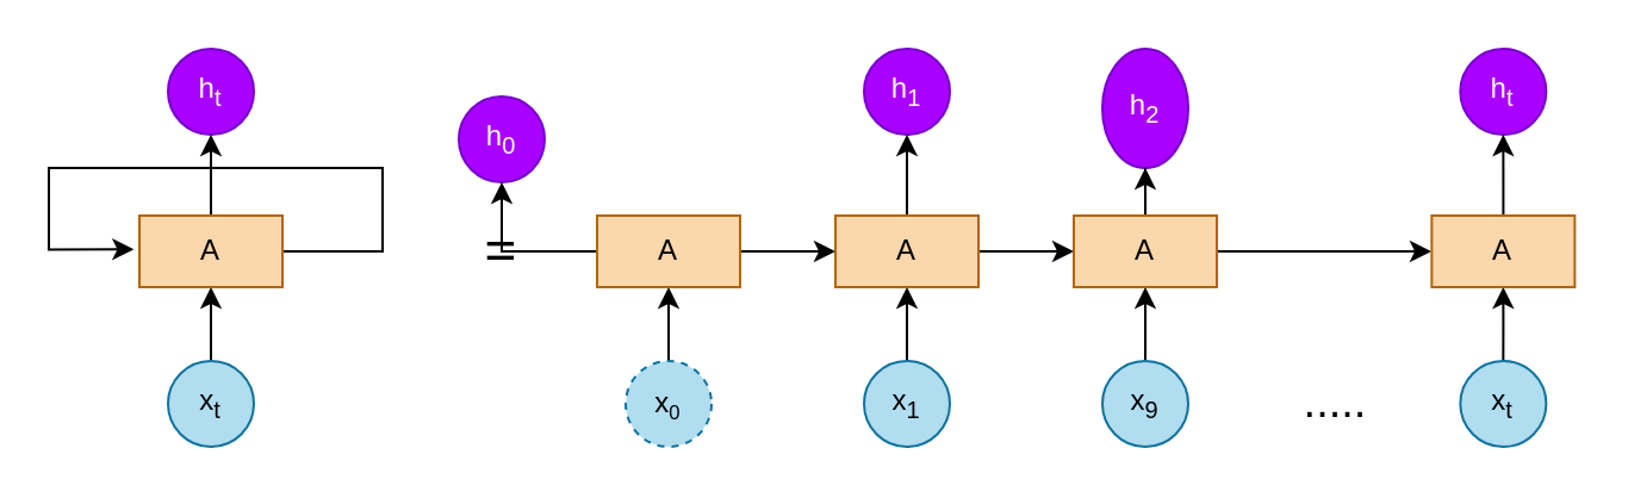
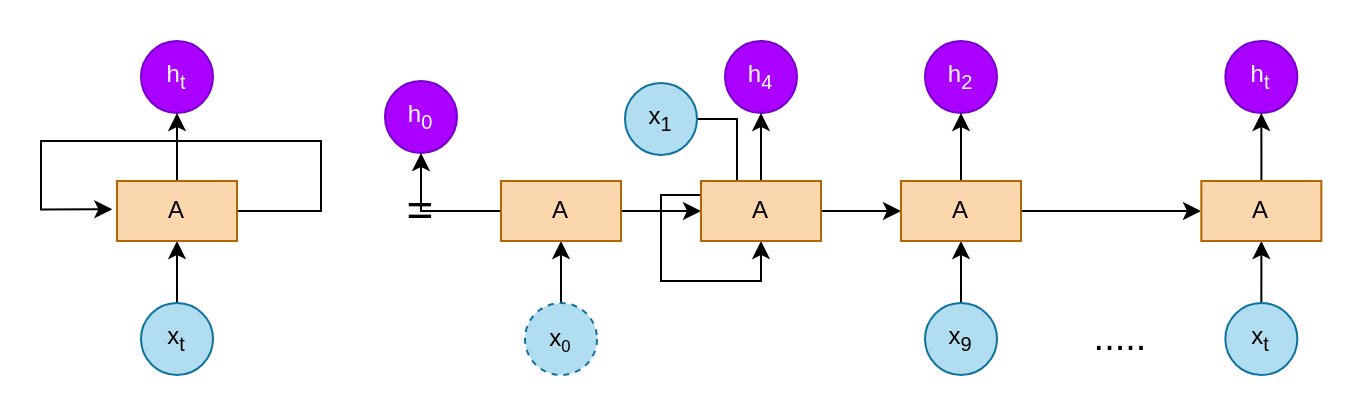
  <mxCell id="0" />
  <mxCell id="1" parent="0" />
  <mxCell id="2" value="" style="edgeStyle=orthogonalEdgeStyle;rounded=0;orthogonalLoop=1;jettySize=auto;html=1;entryX=0.5;entryY=1;entryDx=0;entryDy=0;" edge="1" parent="1" source="3" target="7"><mxGeometry relative="1" as="geometry"><mxPoint x="88" y="71" as="targetPoint" /></mxGeometry></mxCell>
  <mxCell id="3" value="x&lt;sub&gt;t&lt;/sub&gt;" style="ellipse;whiteSpace=wrap;html=1;aspect=fixed;fillColor=#b1ddf0;strokeColor=#10739e;" vertex="1" parent="1"><mxGeometry x="70" y="151" width="36" height="36" as="geometry" /></mxCell>
  <mxCell id="4" value="h&lt;sub&gt;t&lt;/sub&gt;" style="ellipse;whiteSpace=wrap;html=1;aspect=fixed;fillColor=#aa00ff;strokeColor=#7700CC;fontColor=#ffffff;" vertex="1" parent="1"><mxGeometry x="70" y="20" width="36" height="36" as="geometry" /></mxCell>
  <mxCell id="5" value="" style="edgeStyle=orthogonalEdgeStyle;rounded=0;orthogonalLoop=1;jettySize=auto;html=1;entryX=0.5;entryY=1;entryDx=0;entryDy=0;" edge="1" parent="1" source="7" target="4"><mxGeometry relative="1" as="geometry"><mxPoint x="88" y="60" as="targetPoint" /></mxGeometry></mxCell>
  <mxCell id="6" value="" style="edgeStyle=orthogonalEdgeStyle;rounded=0;orthogonalLoop=1;jettySize=auto;html=1;entryX=-0.039;entryY=0.472;entryDx=0;entryDy=0;entryPerimeter=0;" edge="1" parent="1" source="7" target="7"><mxGeometry relative="1" as="geometry"><mxPoint x="-30" y="105" as="targetPoint" /><Array as="points"><mxPoint x="160" y="105" /><mxPoint x="160" y="70" /><mxPoint x="20" y="70" /><mxPoint x="20" y="104" /></Array></mxGeometry></mxCell>
  <mxCell id="7" value="A" style="rounded=0;whiteSpace=wrap;html=1;fillColor=#fad7ac;strokeColor=#b46504;" vertex="1" parent="1"><mxGeometry x="58" y="90" width="60" height="30" as="geometry" /></mxCell>
  <mxCell id="8" value="" style="edgeStyle=orthogonalEdgeStyle;rounded=0;orthogonalLoop=1;jettySize=auto;html=1;entryX=0.5;entryY=1;entryDx=0;entryDy=0;" edge="1" parent="1" source="9" target="13"><mxGeometry relative="1" as="geometry"><mxPoint x="280" y="71" as="targetPoint" /></mxGeometry></mxCell>
  <mxCell id="9" value="x&lt;span style=&quot;font-size: 10px&quot;&gt;&lt;sub&gt;0&lt;/sub&gt;&lt;/span&gt;" style="ellipse;whiteSpace=wrap;html=1;aspect=fixed;fillColor=#b1ddf0;strokeColor=#10739e;dashed=1;" vertex="1" parent="1"><mxGeometry x="262" y="151" width="36" height="36" as="geometry" /></mxCell>
  <mxCell id="10" value="h&lt;sub&gt;0&lt;/sub&gt;" style="ellipse;whiteSpace=wrap;html=1;aspect=fixed;fillColor=#aa00ff;strokeColor=#7700CC;fontColor=#ffffff;" vertex="1" parent="1"><mxGeometry x="192" y="40" width="36" height="36" as="geometry" /></mxCell>
  <mxCell id="11" value="" style="edgeStyle=orthogonalEdgeStyle;rounded=0;orthogonalLoop=1;jettySize=auto;html=1;entryX=0.5;entryY=1;entryDx=0;entryDy=0;" edge="1" parent="1" source="13" target="10"><mxGeometry relative="1" as="geometry"><mxPoint x="280" y="60" as="targetPoint" /></mxGeometry></mxCell>
  <mxCell id="12" value="" style="edgeStyle=orthogonalEdgeStyle;rounded=0;orthogonalLoop=1;jettySize=auto;html=1;" edge="1" parent="1" source="13" target="19"><mxGeometry relative="1" as="geometry" /></mxCell>
  <mxCell id="13" value="A" style="rounded=0;whiteSpace=wrap;html=1;fillColor=#fad7ac;strokeColor=#b46504;" vertex="1" parent="1"><mxGeometry x="250" y="90" width="60" height="30" as="geometry" /></mxCell>
  <mxCell id="14" value="" style="edgeStyle=orthogonalEdgeStyle;rounded=0;orthogonalLoop=1;jettySize=auto;html=1;entryX=0.5;entryY=1;entryDx=0;entryDy=0;" edge="1" parent="1" source="15" target="19"><mxGeometry relative="1" as="geometry"><mxPoint x="380" y="71" as="targetPoint" /></mxGeometry></mxCell>
- <mxCell id="15" value="x&lt;sub&gt;1&lt;/sub&gt;" style="ellipse;whiteSpace=wrap;html=1;aspect=fixed;fillColor=#b1ddf0;strokeColor=#10739e;" vertex="1" parent="1"><mxGeometry x="362" y="151" width="36" height="36" as="geometry" /></mxCell>
- <mxCell id="16" value="h&lt;sub&gt;1&lt;/sub&gt;" style="ellipse;whiteSpace=wrap;html=1;aspect=fixed;fillColor=#aa00ff;strokeColor=#7700CC;fontColor=#ffffff;" vertex="1" parent="1"><mxGeometry x="362" y="20" width="36" height="36" as="geometry" /></mxCell>
+ <mxCell id="15" value="x&lt;sub&gt;1&lt;/sub&gt;" style="ellipse;whiteSpace=wrap;html=1;aspect=fixed;fillColor=#b1ddf0;strokeColor=#10739e;" vertex="1" parent="1"><mxGeometry x="312" y="41" width="36" height="36" as="geometry" /></mxCell>
+ <mxCell id="16" value="h&lt;sub&gt;4&lt;/sub&gt;" style="ellipse;whiteSpace=wrap;html=1;aspect=fixed;fillColor=#aa00ff;strokeColor=#7700CC;fontColor=#ffffff;" vertex="1" parent="1"><mxGeometry x="362" y="20" width="36" height="36" as="geometry" /></mxCell>
  <mxCell id="17" value="" style="edgeStyle=orthogonalEdgeStyle;rounded=0;orthogonalLoop=1;jettySize=auto;html=1;entryX=0.5;entryY=1;entryDx=0;entryDy=0;" edge="1" parent="1" source="19" target="16"><mxGeometry relative="1" as="geometry"><mxPoint x="380" y="60" as="targetPoint" /></mxGeometry></mxCell>
  <mxCell id="18" value="" style="edgeStyle=orthogonalEdgeStyle;rounded=0;orthogonalLoop=1;jettySize=auto;html=1;" edge="1" parent="1" source="19" target="25"><mxGeometry relative="1" as="geometry" /></mxCell>
  <mxCell id="19" value="A" style="rounded=0;whiteSpace=wrap;html=1;fillColor=#fad7ac;strokeColor=#b46504;" vertex="1" parent="1"><mxGeometry x="350" y="90" width="60" height="30" as="geometry" /></mxCell>
  <mxCell id="20" value="" style="edgeStyle=orthogonalEdgeStyle;rounded=0;orthogonalLoop=1;jettySize=auto;html=1;entryX=0.5;entryY=1;entryDx=0;entryDy=0;" edge="1" parent="1" source="21" target="25"><mxGeometry relative="1" as="geometry"><mxPoint x="480" y="71" as="targetPoint" /></mxGeometry></mxCell>
  <mxCell id="21" value="x&lt;sub&gt;9&lt;/sub&gt;" style="ellipse;whiteSpace=wrap;html=1;aspect=fixed;fillColor=#b1ddf0;strokeColor=#10739e;" vertex="1" parent="1"><mxGeometry x="462" y="151" width="36" height="36" as="geometry" /></mxCell>
- <mxCell id="22" value="h&lt;sub&gt;2&lt;/sub&gt;" style="ellipse;whiteSpace=wrap;html=1;aspect=fixed;fillColor=#aa00ff;strokeColor=#7700CC;fontColor=#ffffff;" vertex="1" parent="1"><mxGeometry x="462" y="20" width="36" height="50" as="geometry" /></mxCell>
+ <mxCell id="22" value="h&lt;sub&gt;2&lt;/sub&gt;" style="ellipse;whiteSpace=wrap;html=1;aspect=fixed;fillColor=#aa00ff;strokeColor=#7700CC;fontColor=#ffffff;" vertex="1" parent="1"><mxGeometry x="462" y="20" width="36" height="36" as="geometry" /></mxCell>
  <mxCell id="23" value="" style="edgeStyle=orthogonalEdgeStyle;rounded=0;orthogonalLoop=1;jettySize=auto;html=1;entryX=0.5;entryY=1;entryDx=0;entryDy=0;" edge="1" parent="1" source="25" target="22"><mxGeometry relative="1" as="geometry"><mxPoint x="480" y="60" as="targetPoint" /></mxGeometry></mxCell>
  <mxCell id="24" value="" style="edgeStyle=orthogonalEdgeStyle;rounded=0;orthogonalLoop=1;jettySize=auto;html=1;" edge="1" parent="1" source="25"><mxGeometry relative="1" as="geometry"><mxPoint x="600" y="105" as="targetPoint" /></mxGeometry></mxCell>
  <mxCell id="25" value="A" style="rounded=0;whiteSpace=wrap;html=1;fillColor=#fad7ac;strokeColor=#b46504;" vertex="1" parent="1"><mxGeometry x="450" y="90" width="60" height="30" as="geometry" /></mxCell>
  <mxCell id="26" value="" style="edgeStyle=orthogonalEdgeStyle;rounded=0;orthogonalLoop=1;jettySize=auto;html=1;entryX=0.5;entryY=1;entryDx=0;entryDy=0;" edge="1" parent="1" source="27" target="30"><mxGeometry relative="1" as="geometry"><mxPoint x="630.167" y="71" as="targetPoint" /></mxGeometry></mxCell>
  <mxCell id="27" value="x&lt;sub&gt;t&lt;/sub&gt;" style="ellipse;whiteSpace=wrap;html=1;aspect=fixed;fillColor=#b1ddf0;strokeColor=#10739e;" vertex="1" parent="1"><mxGeometry x="612.167" y="151" width="36" height="36" as="geometry" /></mxCell>
  <mxCell id="28" value="h&lt;sub&gt;t&lt;/sub&gt;" style="ellipse;whiteSpace=wrap;html=1;aspect=fixed;fillColor=#aa00ff;strokeColor=#7700CC;fontColor=#ffffff;" vertex="1" parent="1"><mxGeometry x="612.167" y="20" width="36" height="36" as="geometry" /></mxCell>
  <mxCell id="29" value="" style="edgeStyle=orthogonalEdgeStyle;rounded=0;orthogonalLoop=1;jettySize=auto;html=1;entryX=0.5;entryY=1;entryDx=0;entryDy=0;" edge="1" parent="1" source="30" target="28"><mxGeometry relative="1" as="geometry"><mxPoint x="630.167" y="60" as="targetPoint" /></mxGeometry></mxCell>
  <mxCell id="30" value="A" style="rounded=0;whiteSpace=wrap;html=1;fillColor=#fad7ac;strokeColor=#b46504;" vertex="1" parent="1"><mxGeometry x="600.167" y="90" width="60" height="30" as="geometry" /></mxCell>
  <mxCell id="31" value="&lt;font style=&quot;font-size: 19px&quot;&gt;.....&lt;/font&gt;" style="text;html=1;strokeColor=none;fillColor=none;align=center;verticalAlign=middle;whiteSpace=wrap;rounded=0;" vertex="1" parent="1"><mxGeometry x="540" y="159" width="40" height="20" as="geometry" /></mxCell>
  <mxCell id="32" value="&lt;font style=&quot;font-size: 23px&quot;&gt;=&lt;/font&gt;" style="text;html=1;strokeColor=none;fillColor=none;align=center;verticalAlign=middle;whiteSpace=wrap;rounded=0;" vertex="1" parent="1"><mxGeometry x="190" y="95" width="40" height="20" as="geometry" /></mxCell>
